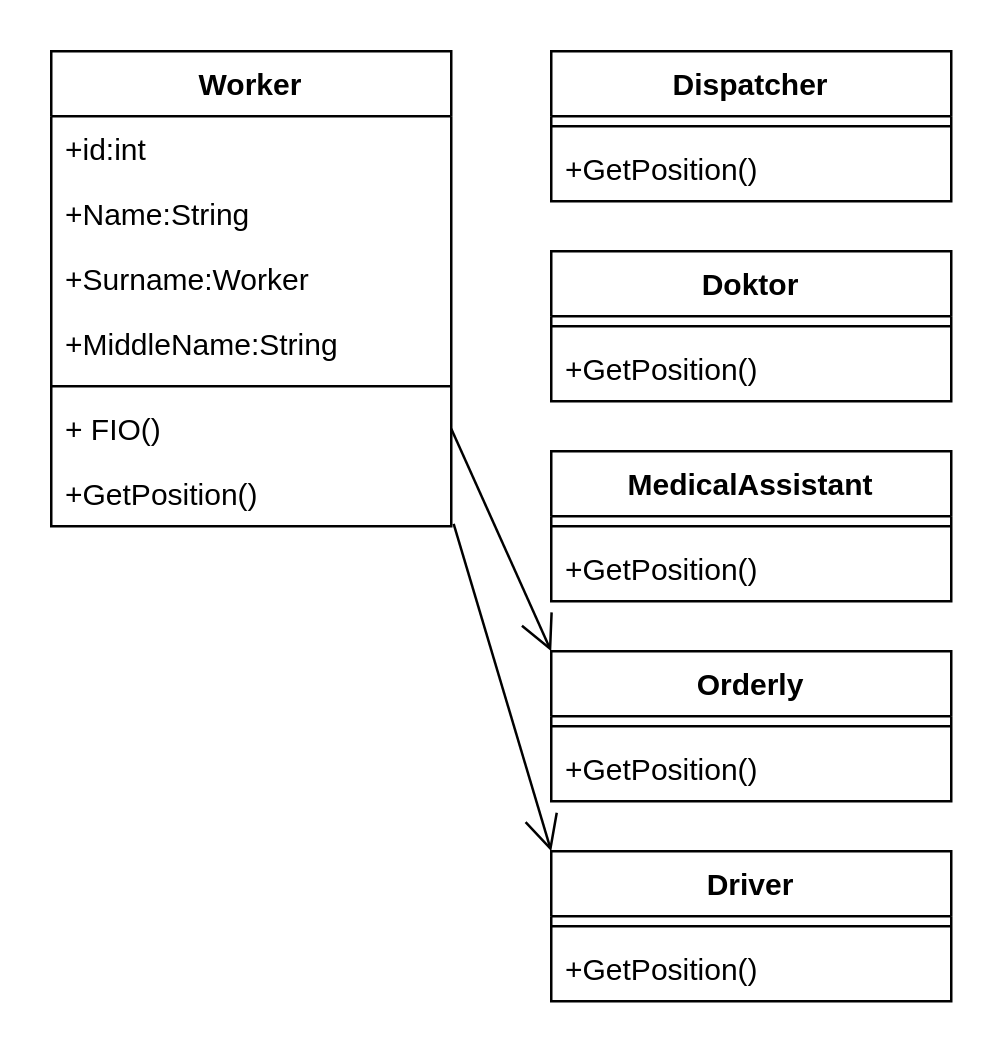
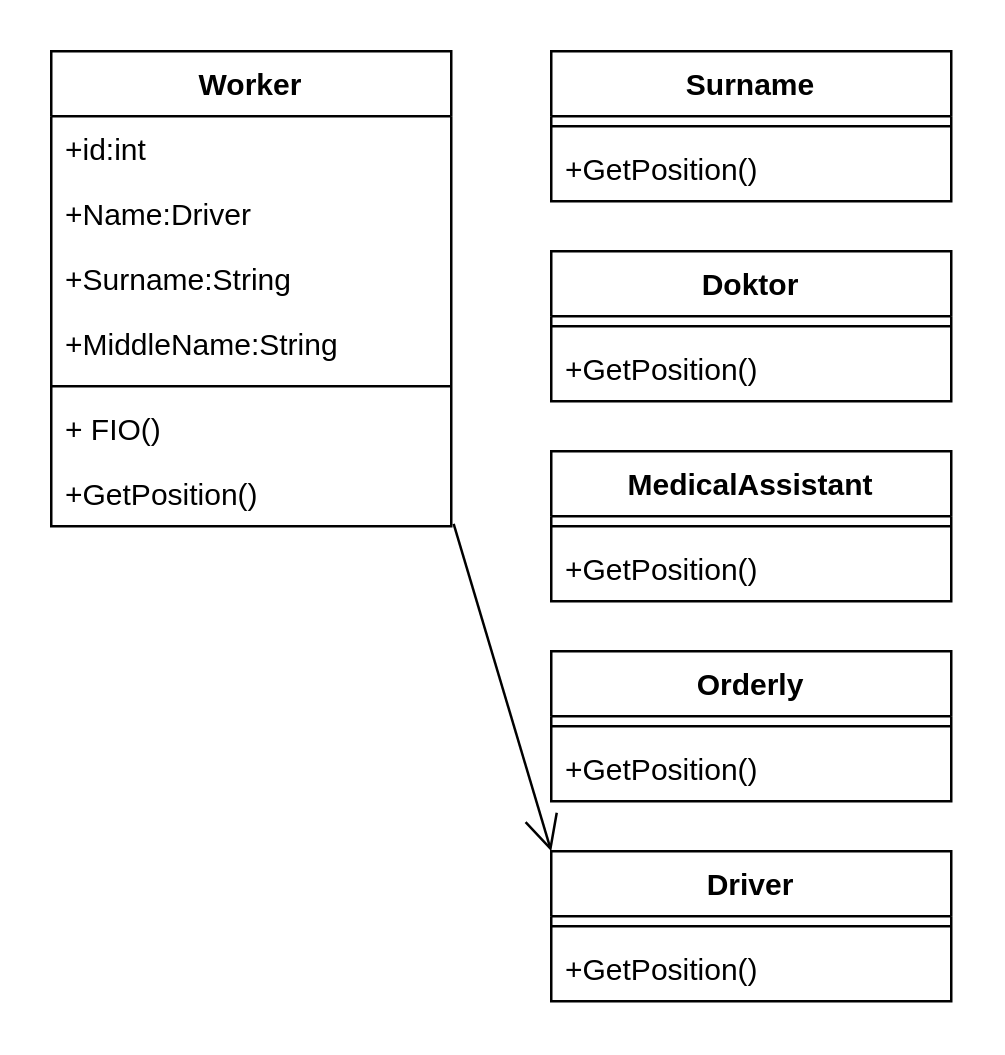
  <mxCell id="0" />
  <mxCell id="1" parent="0" />
  <mxCell id="2" value="Worker" style="swimlane;fontStyle=1;align=center;verticalAlign=top;childLayout=stackLayout;horizontal=1;startSize=26;horizontalStack=0;resizeParent=1;resizeParentMax=0;resizeLast=0;collapsible=1;marginBottom=0;" vertex="1" parent="1"><mxGeometry x="20" y="20" width="160" height="190" as="geometry" /></mxCell>
  <mxCell id="3" value="+id:int" style="text;strokeColor=none;fillColor=none;align=left;verticalAlign=top;spacingLeft=4;spacingRight=4;overflow=hidden;rotatable=0;points=[[0,0.5],[1,0.5]];portConstraint=eastwest;" vertex="1" parent="2"><mxGeometry y="26" width="160" height="26" as="geometry" /></mxCell>
- <mxCell id="4" value="+Name:String" style="text;strokeColor=none;fillColor=none;align=left;verticalAlign=top;spacingLeft=4;spacingRight=4;overflow=hidden;rotatable=0;points=[[0,0.5],[1,0.5]];portConstraint=eastwest;" vertex="1" parent="2"><mxGeometry y="52" width="160" height="26" as="geometry" /></mxCell>
- <mxCell id="5" value="+Surname:Worker" style="text;strokeColor=none;fillColor=none;align=left;verticalAlign=top;spacingLeft=4;spacingRight=4;overflow=hidden;rotatable=0;points=[[0,0.5],[1,0.5]];portConstraint=eastwest;" vertex="1" parent="2"><mxGeometry y="78" width="160" height="26" as="geometry" /></mxCell>
+ <mxCell id="4" value="+Name:Driver" style="text;strokeColor=none;fillColor=none;align=left;verticalAlign=top;spacingLeft=4;spacingRight=4;overflow=hidden;rotatable=0;points=[[0,0.5],[1,0.5]];portConstraint=eastwest;" vertex="1" parent="2"><mxGeometry y="52" width="160" height="26" as="geometry" /></mxCell>
+ <mxCell id="5" value="+Surname:String" style="text;strokeColor=none;fillColor=none;align=left;verticalAlign=top;spacingLeft=4;spacingRight=4;overflow=hidden;rotatable=0;points=[[0,0.5],[1,0.5]];portConstraint=eastwest;" vertex="1" parent="2"><mxGeometry y="78" width="160" height="26" as="geometry" /></mxCell>
  <mxCell id="6" value="+MiddleName:String" style="text;strokeColor=none;fillColor=none;align=left;verticalAlign=top;spacingLeft=4;spacingRight=4;overflow=hidden;rotatable=0;points=[[0,0.5],[1,0.5]];portConstraint=eastwest;" vertex="1" parent="2"><mxGeometry y="104" width="160" height="26" as="geometry" /></mxCell>
  <mxCell id="7" value="" style="line;strokeWidth=1;fillColor=none;align=left;verticalAlign=middle;spacingTop=-1;spacingLeft=3;spacingRight=3;rotatable=0;labelPosition=right;points=[];portConstraint=eastwest;" vertex="1" parent="2"><mxGeometry y="130" width="160" height="8" as="geometry" /></mxCell>
  <mxCell id="8" value="+ FIO()" style="text;strokeColor=none;fillColor=none;align=left;verticalAlign=top;spacingLeft=4;spacingRight=4;overflow=hidden;rotatable=0;points=[[0,0.5],[1,0.5]];portConstraint=eastwest;" vertex="1" parent="2"><mxGeometry y="138" width="160" height="26" as="geometry" /></mxCell>
  <mxCell id="9" value="+GetPosition()" style="text;strokeColor=none;fillColor=none;align=left;verticalAlign=top;spacingLeft=4;spacingRight=4;overflow=hidden;rotatable=0;points=[[0,0.5],[1,0.5]];portConstraint=eastwest;" vertex="1" parent="2"><mxGeometry y="164" width="160" height="26" as="geometry" /></mxCell>
- <mxCell id="10" value="Dispatcher" style="swimlane;fontStyle=1;align=center;verticalAlign=top;childLayout=stackLayout;horizontal=1;startSize=26;horizontalStack=0;resizeParent=1;resizeParentMax=0;resizeLast=0;collapsible=1;marginBottom=0;" vertex="1" parent="1"><mxGeometry x="220" y="20" width="160" height="60" as="geometry" /></mxCell>
+ <mxCell id="10" value="Surname" style="swimlane;fontStyle=1;align=center;verticalAlign=top;childLayout=stackLayout;horizontal=1;startSize=26;horizontalStack=0;resizeParent=1;resizeParentMax=0;resizeLast=0;collapsible=1;marginBottom=0;" vertex="1" parent="1"><mxGeometry x="220" y="20" width="160" height="60" as="geometry" /></mxCell>
  <mxCell id="11" value="" style="line;strokeWidth=1;fillColor=none;align=left;verticalAlign=middle;spacingTop=-1;spacingLeft=3;spacingRight=3;rotatable=0;labelPosition=right;points=[];portConstraint=eastwest;" vertex="1" parent="10"><mxGeometry y="26" width="160" height="8" as="geometry" /></mxCell>
  <mxCell id="12" value="+GetPosition()" style="text;strokeColor=none;fillColor=none;align=left;verticalAlign=top;spacingLeft=4;spacingRight=4;overflow=hidden;rotatable=0;points=[[0,0.5],[1,0.5]];portConstraint=eastwest;" vertex="1" parent="10"><mxGeometry y="34" width="160" height="26" as="geometry" /></mxCell>
  <mxCell id="13" value="Doktor" style="swimlane;fontStyle=1;align=center;verticalAlign=top;childLayout=stackLayout;horizontal=1;startSize=26;horizontalStack=0;resizeParent=1;resizeParentMax=0;resizeLast=0;collapsible=1;marginBottom=0;" vertex="1" parent="1"><mxGeometry x="220" y="100" width="160" height="60" as="geometry" /></mxCell>
  <mxCell id="14" value="" style="line;strokeWidth=1;fillColor=none;align=left;verticalAlign=middle;spacingTop=-1;spacingLeft=3;spacingRight=3;rotatable=0;labelPosition=right;points=[];portConstraint=eastwest;" vertex="1" parent="13"><mxGeometry y="26" width="160" height="8" as="geometry" /></mxCell>
  <mxCell id="15" value="+GetPosition()" style="text;strokeColor=none;fillColor=none;align=left;verticalAlign=top;spacingLeft=4;spacingRight=4;overflow=hidden;rotatable=0;points=[[0,0.5],[1,0.5]];portConstraint=eastwest;" vertex="1" parent="13"><mxGeometry y="34" width="160" height="26" as="geometry" /></mxCell>
  <mxCell id="16" value="MedicalAssistant" style="swimlane;fontStyle=1;align=center;verticalAlign=top;childLayout=stackLayout;horizontal=1;startSize=26;horizontalStack=0;resizeParent=1;resizeParentMax=0;resizeLast=0;collapsible=1;marginBottom=0;" vertex="1" parent="1"><mxGeometry x="220" y="180" width="160" height="60" as="geometry" /></mxCell>
  <mxCell id="17" value="" style="line;strokeWidth=1;fillColor=none;align=left;verticalAlign=middle;spacingTop=-1;spacingLeft=3;spacingRight=3;rotatable=0;labelPosition=right;points=[];portConstraint=eastwest;" vertex="1" parent="16"><mxGeometry y="26" width="160" height="8" as="geometry" /></mxCell>
  <mxCell id="18" value="+GetPosition()" style="text;strokeColor=none;fillColor=none;align=left;verticalAlign=top;spacingLeft=4;spacingRight=4;overflow=hidden;rotatable=0;points=[[0,0.5],[1,0.5]];portConstraint=eastwest;" vertex="1" parent="16"><mxGeometry y="34" width="160" height="26" as="geometry" /></mxCell>
  <mxCell id="19" value="Orderly" style="swimlane;fontStyle=1;align=center;verticalAlign=top;childLayout=stackLayout;horizontal=1;startSize=26;horizontalStack=0;resizeParent=1;resizeParentMax=0;resizeLast=0;collapsible=1;marginBottom=0;" vertex="1" parent="1"><mxGeometry x="220" y="260" width="160" height="60" as="geometry" /></mxCell>
  <mxCell id="20" value="" style="line;strokeWidth=1;fillColor=none;align=left;verticalAlign=middle;spacingTop=-1;spacingLeft=3;spacingRight=3;rotatable=0;labelPosition=right;points=[];portConstraint=eastwest;" vertex="1" parent="19"><mxGeometry y="26" width="160" height="8" as="geometry" /></mxCell>
  <mxCell id="21" value="+GetPosition()" style="text;strokeColor=none;fillColor=none;align=left;verticalAlign=top;spacingLeft=4;spacingRight=4;overflow=hidden;rotatable=0;points=[[0,0.5],[1,0.5]];portConstraint=eastwest;" vertex="1" parent="19"><mxGeometry y="34" width="160" height="26" as="geometry" /></mxCell>
  <mxCell id="22" value="Driver" style="swimlane;fontStyle=1;align=center;verticalAlign=top;childLayout=stackLayout;horizontal=1;startSize=26;horizontalStack=0;resizeParent=1;resizeParentMax=0;resizeLast=0;collapsible=1;marginBottom=0;" vertex="1" parent="1"><mxGeometry x="220" y="340" width="160" height="60" as="geometry" /></mxCell>
  <mxCell id="23" value="" style="line;strokeWidth=1;fillColor=none;align=left;verticalAlign=middle;spacingTop=-1;spacingLeft=3;spacingRight=3;rotatable=0;labelPosition=right;points=[];portConstraint=eastwest;" vertex="1" parent="22"><mxGeometry y="26" width="160" height="8" as="geometry" /></mxCell>
  <mxCell id="24" value="+GetPosition()" style="text;strokeColor=none;fillColor=none;align=left;verticalAlign=top;spacingLeft=4;spacingRight=4;overflow=hidden;rotatable=0;points=[[0,0.5],[1,0.5]];portConstraint=eastwest;" vertex="1" parent="22"><mxGeometry y="34" width="160" height="26" as="geometry" /></mxCell>
- <mxCell id="25" value="" style="endArrow=open;endFill=1;endSize=12;html=1;exitX=1;exitY=0.5;exitDx=0;exitDy=0;entryX=0;entryY=0;entryDx=0;entryDy=0;" edge="1" parent="1" source="8" target="19"><mxGeometry width="160" relative="1" as="geometry"><mxPoint x="210" y="50" as="sourcePoint" /><mxPoint x="250" y="65" as="targetPoint" /></mxGeometry></mxCell>
  <mxCell id="26" value="" style="endArrow=open;endFill=1;endSize=12;html=1;exitX=1.006;exitY=0.962;exitDx=0;exitDy=0;entryX=0;entryY=0;entryDx=0;entryDy=0;exitPerimeter=0;" edge="1" parent="1" source="9" target="22"><mxGeometry width="160" relative="1" as="geometry"><mxPoint x="220" y="60" as="sourcePoint" /><mxPoint x="260" y="75" as="targetPoint" /></mxGeometry></mxCell>
